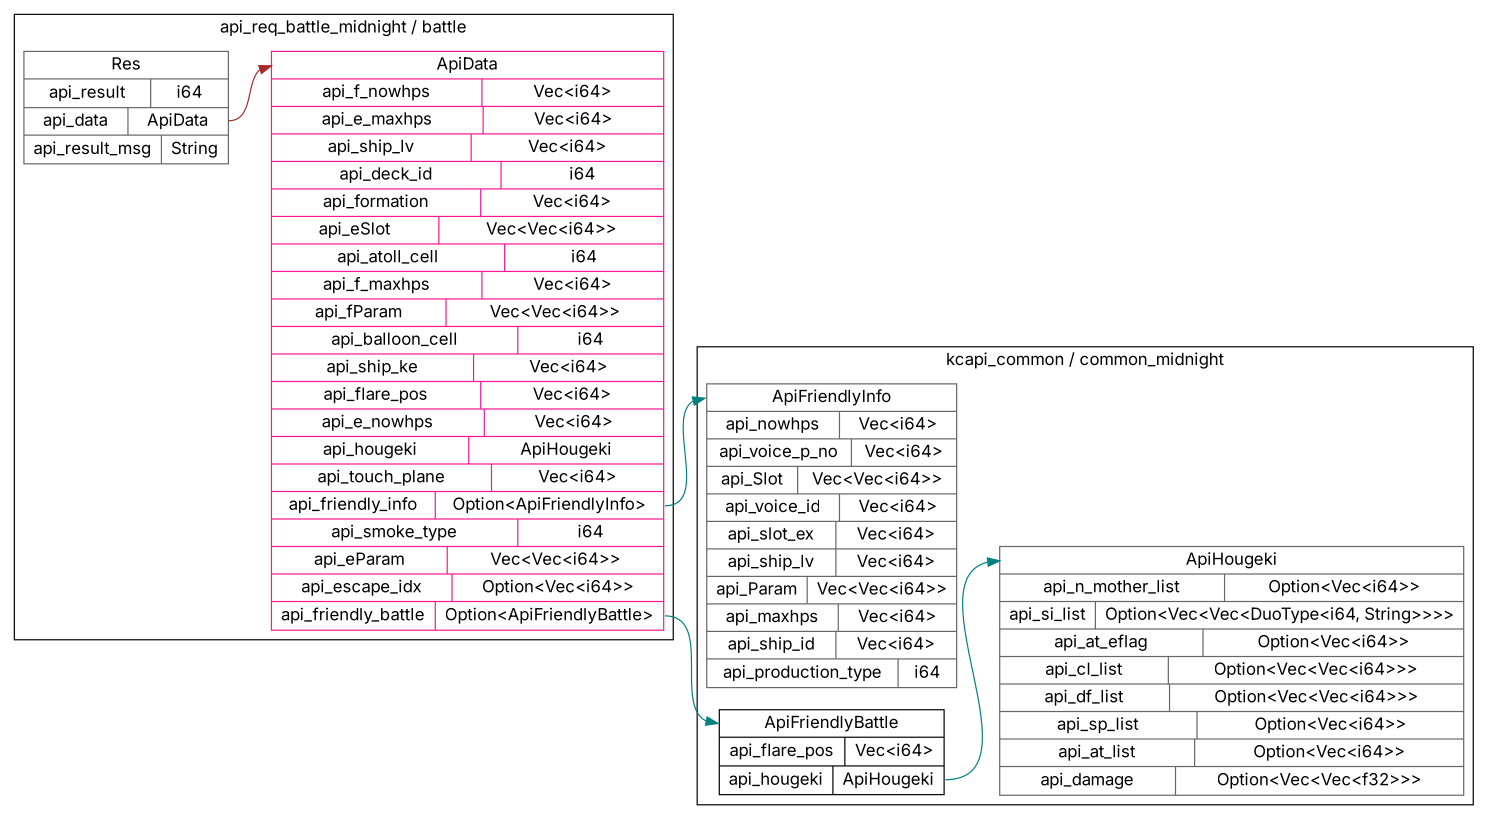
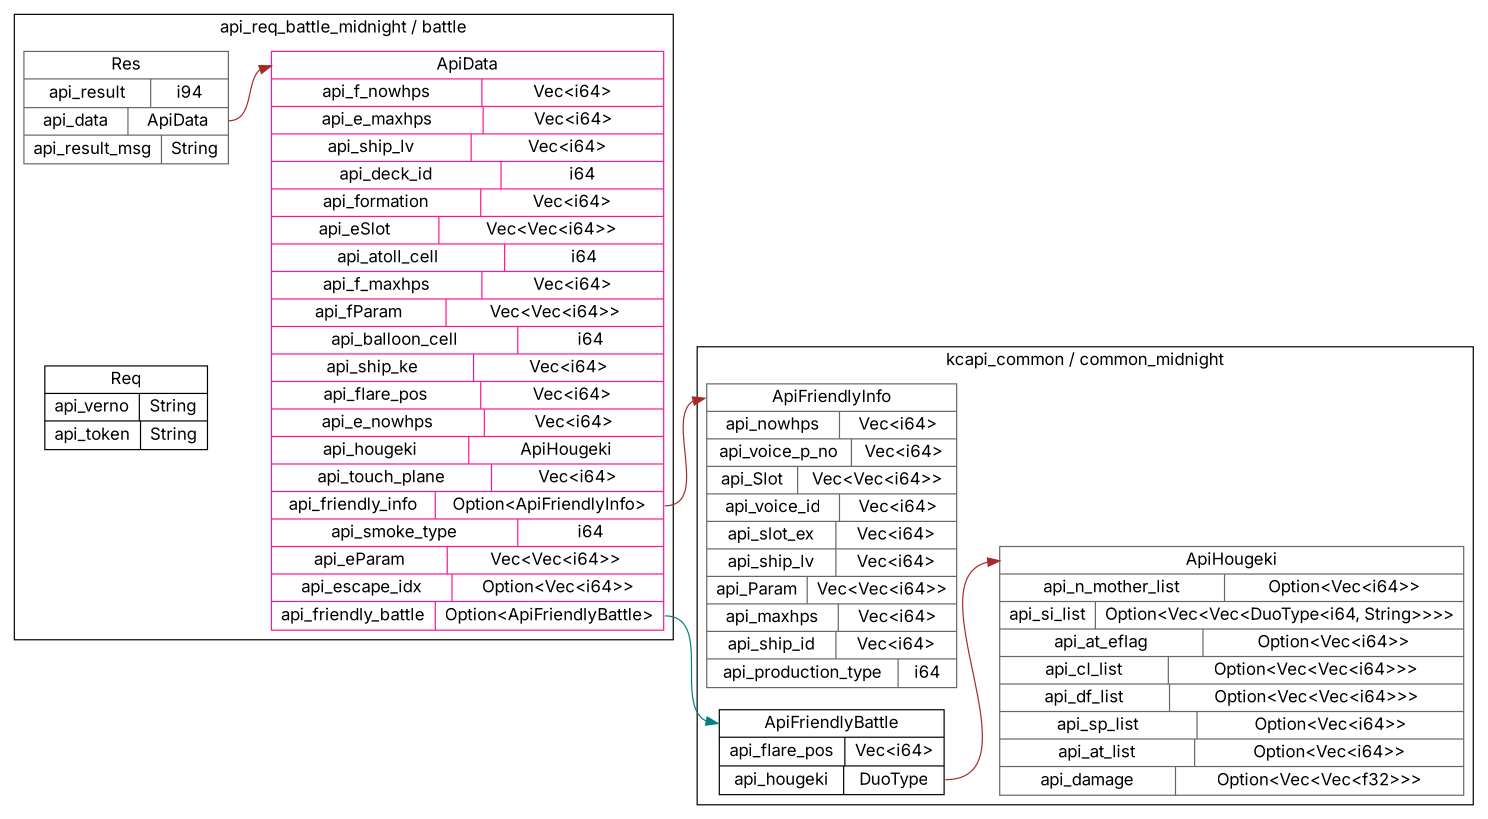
  digraph {
    fontname=Inter
    rankdir=LR
    node [color=gray40 fontname=Inter shape=record style=solid]
    edge [color=teal fontname=Inter]
    n1 [label="<ApiHougeki> ApiHougeki  | { api_n_mother_list | <api_n_mother_list> Option\<Vec\<i64\>\> } | { api_si_list | <api_si_list> Option\<Vec\<Vec\<DuoType\<i64, String\>\>\>\> } | { api_at_eflag | <api_at_eflag> Option\<Vec\<i64\>\> } | { api_cl_list | <api_cl_list> Option\<Vec\<Vec\<i64\>\>\> } | { api_df_list | <api_df_list> Option\<Vec\<Vec\<i64\>\>\> } | { api_sp_list | <api_sp_list> Option\<Vec\<i64\>\> } | { api_at_list | <api_at_list> Option\<Vec\<i64\>\> } | { api_damage | <api_damage> Option\<Vec\<Vec\<f32\>\>\> }"]
    n2 [label="<ApiFriendlyInfo> ApiFriendlyInfo  | { api_nowhps | <api_nowhps> Vec\<i64\> } | { api_voice_p_no | <api_voice_p_no> Vec\<i64\> } | { api_Slot | <api_Slot> Vec\<Vec\<i64\>\> } | { api_voice_id | <api_voice_id> Vec\<i64\> } | { api_slot_ex | <api_slot_ex> Vec\<i64\> } | { api_ship_lv | <api_ship_lv> Vec\<i64\> } | { api_Param | <api_Param> Vec\<Vec\<i64\>\> } | { api_maxhps | <api_maxhps> Vec\<i64\> } | { api_ship_id | <api_ship_id> Vec\<i64\> } | { api_production_type | <api_production_type> i64 }"]
-   n3 [color=black label="<ApiFriendlyBattle> ApiFriendlyBattle  | { api_flare_pos | <api_flare_pos> Vec\<i64\> } | { api_hougeki | <api_hougeki> ApiHougeki }"]
-   n4 [label="<Res> Res  | { api_result | <api_result> i64 } | { api_data | <api_data> ApiData } | { api_result_msg | <api_result_msg> String }"]
+   n3 [color=black label="<ApiFriendlyBattle> ApiFriendlyBattle  | { api_flare_pos | <api_flare_pos> Vec\<i64\> } | { api_hougeki | <api_hougeki> DuoType }"]
+   n4 [label="<Res> Res  | { api_result | <api_result> i94 } | { api_data | <api_data> ApiData } | { api_result_msg | <api_result_msg> String }"]
    n5 [color=deeppink label="<ApiData> ApiData  | { api_f_nowhps | <api_f_nowhps> Vec\<i64\> } | { api_e_maxhps | <api_e_maxhps> Vec\<i64\> } | { api_ship_lv | <api_ship_lv> Vec\<i64\> } | { api_deck_id | <api_deck_id> i64 } | { api_formation | <api_formation> Vec\<i64\> } | { api_eSlot | <api_eSlot> Vec\<Vec\<i64\>\> } | { api_atoll_cell | <api_atoll_cell> i64 } | { api_f_maxhps | <api_f_maxhps> Vec\<i64\> } | { api_fParam | <api_fParam> Vec\<Vec\<i64\>\> } | { api_balloon_cell | <api_balloon_cell> i64 } | { api_ship_ke | <api_ship_ke> Vec\<i64\> } | { api_flare_pos | <api_flare_pos> Vec\<i64\> } | { api_e_nowhps | <api_e_nowhps> Vec\<i64\> } | { api_hougeki | <api_hougeki> ApiHougeki } | { api_touch_plane | <api_touch_plane> Vec\<i64\> } | { api_friendly_info | <api_friendly_info> Option\<ApiFriendlyInfo\> } | { api_smoke_type | <api_smoke_type> i64 } | { api_eParam | <api_eParam> Vec\<Vec\<i64\>\> } | { api_escape_idx | <api_escape_idx> Option\<Vec\<i64\>\> } | { api_friendly_battle | <api_friendly_battle> Option\<ApiFriendlyBattle\> }"]
+   n6 [color=black label="<Req> Req  | { api_verno | <api_verno> String } | { api_token | <api_token> String }"]
    subgraph cluster_1 {
      label="kcapi_common / common_midnight"
      n1
      n2
      n3
    }
    subgraph cluster_2 {
      label="api_req_battle_midnight / battle"
      n4
      n5
+     n6
    }
-   n3 -> n1 [headport="ApiHougeki:w" tailport="api_hougeki:e"]
+   n3 -> n1 [color=brown headport="ApiHougeki:w" tailport="api_hougeki:e"]
    n4 -> n5 [color=brown headport="ApiData:w" tailport="api_data:e"]
-   n5 -> n2 [headport="ApiFriendlyInfo:w" tailport="api_friendly_info:e"]
+   n5 -> n2 [color=brown headport="ApiFriendlyInfo:w" tailport="api_friendly_info:e"]
    n5 -> n3 [headport="ApiFriendlyBattle:w" tailport="api_friendly_battle:e"]
  }
